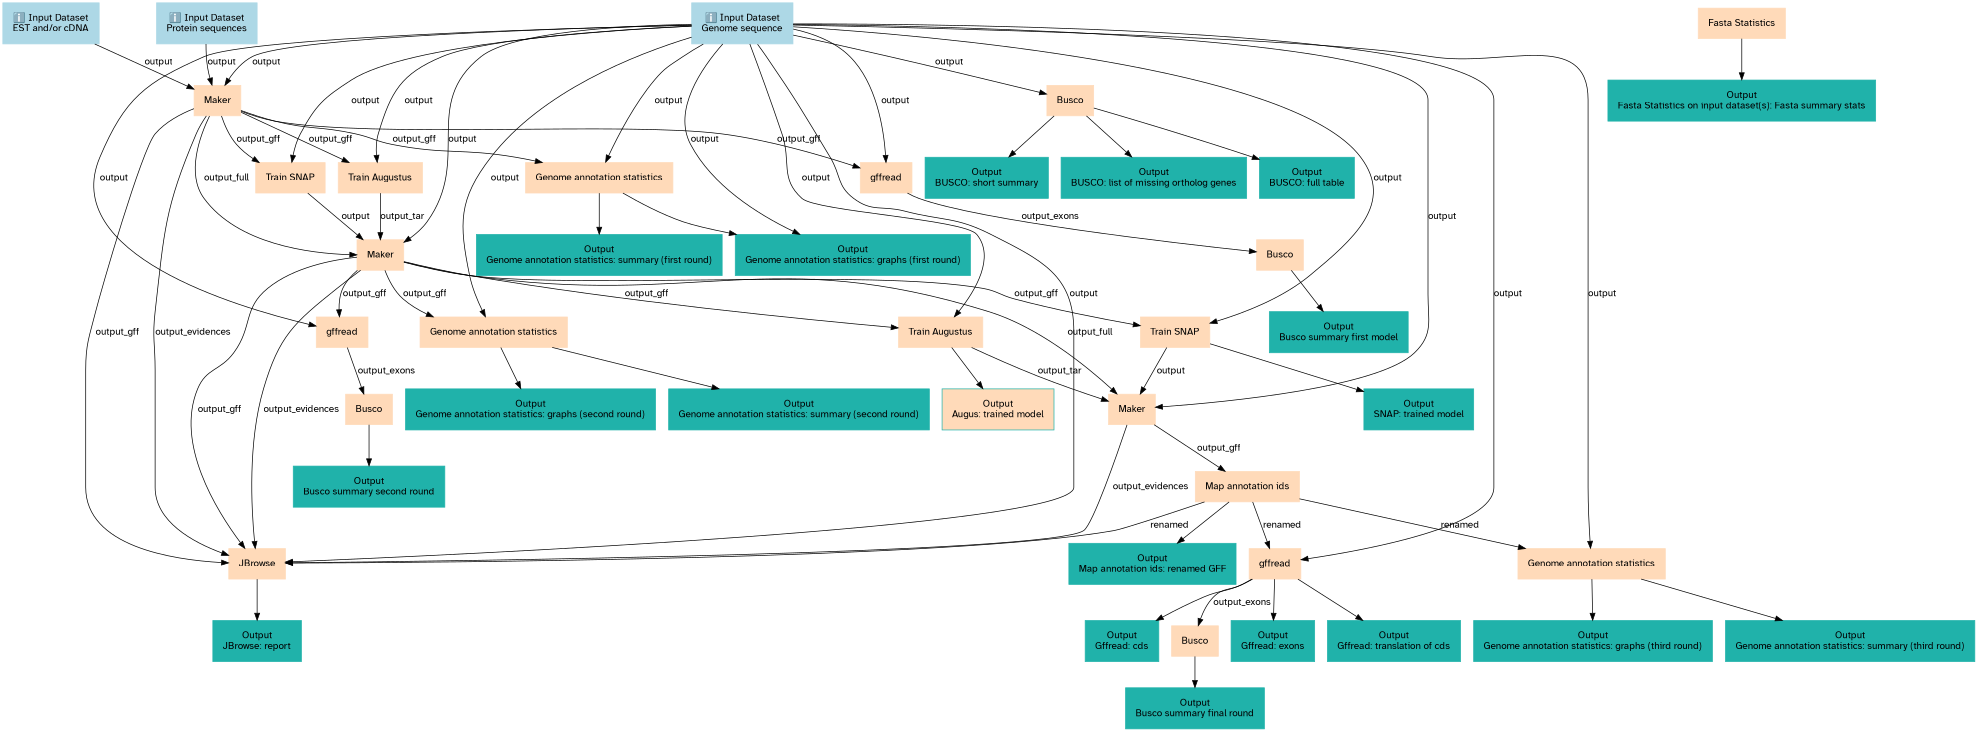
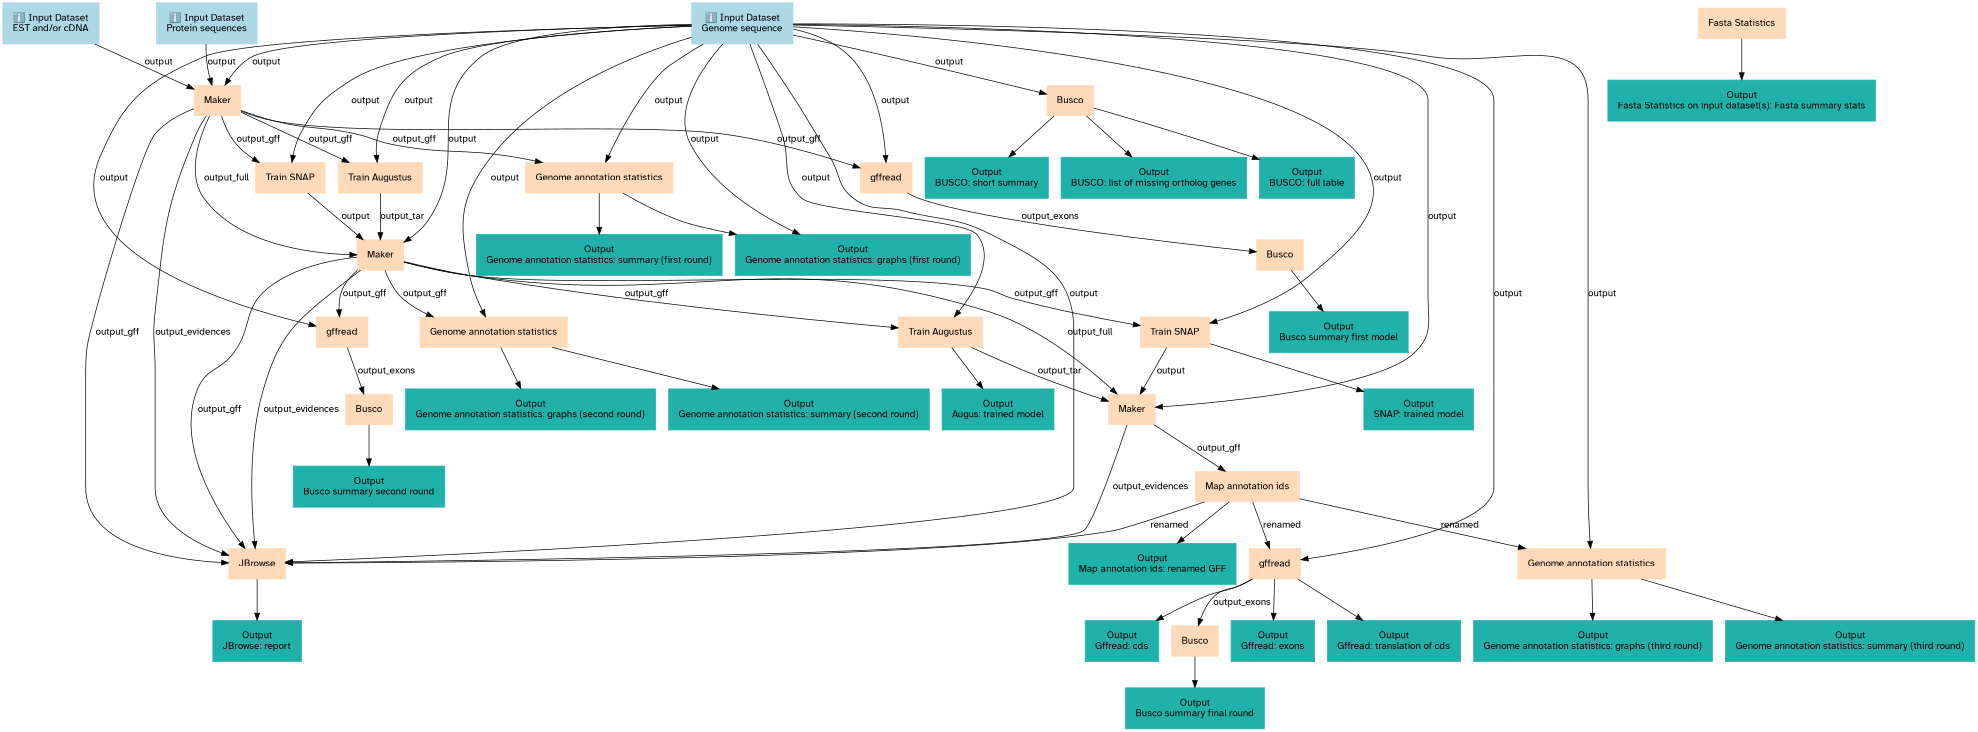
  digraph {
    node [color=peachpuff fontname="Atkinson Hyperlegible" margin="0.2,0.2" shape=box style=filled]
    edge [fontname="Atkinson Hyperlegible"]
    n1 [color=lightblue label="ℹ️ Input Dataset\nEST and/or cDNA"]
    n2 [label=Maker]
    n3 [label="Train Augustus"]
    n4 [label="Genome annotation statistics"]
    n5 [label=gffread]
    n6 [label="Train SNAP"]
    n7 [label=Maker]
    n8 [label=JBrowse]
    n9 [color=lightblue label="ℹ️ Input Dataset\nProtein sequences"]
    n10 [color=lightblue label="ℹ️ Input Dataset\nGenome sequence"]
    n11 [label=Busco]
    n12 [label=gffread]
    n13 [label="Train Augustus"]
    n14 [label="Genome annotation statistics"]
    n15 [label="Train SNAP"]
    n16 [label=Maker]
    n17 [label=gffread]
    n18 [label="Genome annotation statistics"]
    n19 [color=lightseagreen label="Output\nGenome annotation statistics: graphs (first round)"]
    n20 [label="Fasta Statistics"]
    n21 [color=lightseagreen label="Output\nFasta Statistics on input dataset(s): Fasta summary stats"]
    n22 [color=lightseagreen label="Output\nBUSCO: short summary"]
    n23 [color=lightseagreen label="Output\nBUSCO: list of missing ortholog genes"]
    n24 [color=lightseagreen label="Output\nBUSCO: full table"]
    n25 [color=lightseagreen label="Output\nGenome annotation statistics: summary (first round)"]
    n26 [label=Busco]
    n27 [label=Busco]
-   n28 [color=lightseagreen label="Output\nAugus: trained model" fillcolor=peachpuff]
+   n28 [color=lightseagreen label="Output\nAugus: trained model"]
    n29 [color=lightseagreen label="Output\nGenome annotation statistics: graphs (second round)"]
    n30 [color=lightseagreen label="Output\nGenome annotation statistics: summary (second round)"]
    n31 [color=lightseagreen label="Output\nSNAP: trained model"]
    n32 [label="Map annotation ids"]
    n33 [color=lightseagreen label="Output\nJBrowse: report"]
    n34 [color=lightseagreen label="Output\nGffread: exons"]
    n35 [color=lightseagreen label="Output\nGffread: translation of cds"]
    n36 [color=lightseagreen label="Output\nGffread: cds"]
    n37 [label=Busco]
    n38 [color=lightseagreen label="Output\nGenome annotation statistics: graphs (third round)"]
    n39 [color=lightseagreen label="Output\nGenome annotation statistics: summary (third round)"]
    n40 [color=lightseagreen label="Output\nBusco summary first model"]
    n41 [color=lightseagreen label="Output\nBusco summary second round"]
    n42 [color=lightseagreen label="Output\nMap annotation ids: renamed GFF"]
    n43 [color=lightseagreen label="Output\nBusco summary final round"]
    n1 -> n2 [label=output]
    n2 -> n3 [label=output_gff]
    n2 -> n4 [label=output_gff]
    n2 -> n5 [label=output_gff]
    n2 -> n6 [label=output_gff]
    n2 -> n7 [label=output_full]
    n2 -> n8 [label=output_gff]
    n2 -> n8 [label=output_evidences]
    n3 -> n7 [label=output_tar]
    n4 -> n19
    n4 -> n25
    n5 -> n26 [label=output_exons]
    n6 -> n7 [label=output]
    n7 -> n8 [label=output_gff]
    n7 -> n8 [label=output_evidences]
    n7 -> n12 [label=output_gff]
    n7 -> n13 [label=output_gff]
    n7 -> n14 [label=output_gff]
    n7 -> n15 [label=output_gff]
    n7 -> n16 [label=output_full]
    n8 -> n33
    n9 -> n2 [label=output]
    n10 -> n2 [label=output]
    n10 -> n3 [label=output]
    n10 -> n4 [label=output]
    n10 -> n5 [label=output]
    n10 -> n6 [label=output]
    n10 -> n7 [label=output]
    n10 -> n8 [label=output]
    n10 -> n11 [label=output]
    n10 -> n12 [label=output]
    n10 -> n13 [label=output]
    n10 -> n14 [label=output]
    n10 -> n15 [label=output]
    n10 -> n16 [label=output]
    n10 -> n17 [label=output]
    n10 -> n18 [label=output]
    n10 -> n19 [label=output]
    n11 -> n22
    n11 -> n23
    n11 -> n24
    n12 -> n27 [label=output_exons]
    n13 -> n16 [label=output_tar]
    n13 -> n28
    n14 -> n29
    n14 -> n30
    n15 -> n16 [label=output]
    n15 -> n31
    n16 -> n8 [label=output_evidences]
    n16 -> n32 [label=output_gff]
    n17 -> n34
    n17 -> n35
    n17 -> n36
    n17 -> n37 [label=output_exons]
    n18 -> n38
    n18 -> n39
    n20 -> n21
    n26 -> n40
    n27 -> n41
    n32 -> n8 [label=renamed]
    n32 -> n17 [label=renamed]
    n32 -> n18 [label=renamed]
    n32 -> n42
    n37 -> n43
  }
